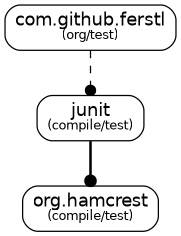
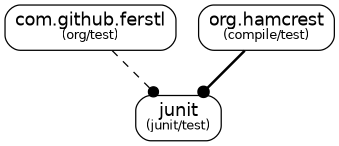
  digraph {
    node [fontname=Helvetica fontsize=14 shape=box style=rounded]
    edge [arrowhead=dot fontname=Helvetica fontsize=10]
    n1 [label=<<font point-size="14">com.github.ferstl</font><font point-size="10"><br/>(org/test)</font>>]
-   n2 [label=<<font point-size="14">junit</font><font point-size="10"><br/>(compile/test)</font>>]
+   n2 [label=<<font point-size="14">junit</font><font point-size="10"><br/>(junit/test)</font>>]
    n3 [label=<<font point-size="14">org.hamcrest</font><font point-size="10"><br/>(compile/test)</font>>]
    n1 -> n2 [style=dashed]
-   n2 -> n3 [style=bold]
+   n3 -> n2 [style=bold]
  }
